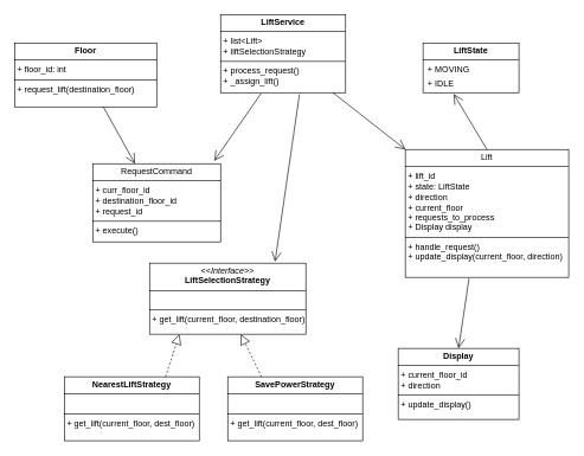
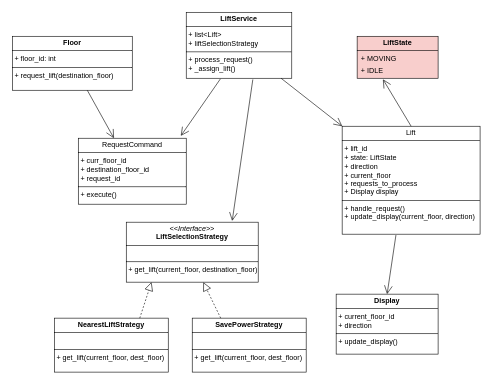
  <mxCell id="0" />
  <mxCell id="1" parent="0" />
  <mxCell id="2" value="&lt;p style=&quot;margin:0px;margin-top:4px;text-align:center;&quot;&gt;&lt;b&gt;Floor&lt;/b&gt;&lt;/p&gt;&lt;hr size=&quot;1&quot; style=&quot;border-style:solid;&quot;&gt;&lt;p style=&quot;margin:0px;margin-left:4px;&quot;&gt;+ floor_id: int&lt;/p&gt;&lt;hr size=&quot;1&quot; style=&quot;border-style:solid;&quot;&gt;&lt;p style=&quot;margin:0px;margin-left:4px;&quot;&gt;+ request_lift(destination_floor)&lt;/p&gt;" style="verticalAlign=top;align=left;overflow=fill;html=1;whiteSpace=wrap;" vertex="1" parent="1"><mxGeometry x="20" y="60" width="200" height="90" as="geometry" /></mxCell>
  <mxCell id="3" value="&lt;p style=&quot;margin:0px;margin-top:4px;text-align:center;&quot;&gt;RequestCommand&lt;/p&gt;&lt;hr size=&quot;1&quot; style=&quot;border-style:solid;&quot;&gt;&lt;p style=&quot;margin:0px;margin-left:4px;&quot;&gt;+ curr_floor_id&lt;/p&gt;&lt;p style=&quot;margin:0px;margin-left:4px;&quot;&gt;+ destination_floor_id&lt;/p&gt;&lt;p style=&quot;margin:0px;margin-left:4px;&quot;&gt;+ request_id&lt;/p&gt;&lt;hr size=&quot;1&quot; style=&quot;border-style:solid;&quot;&gt;&lt;p style=&quot;margin:0px;margin-left:4px;&quot;&gt;+ execute()&lt;/p&gt;" style="verticalAlign=top;align=left;overflow=fill;html=1;whiteSpace=wrap;" vertex="1" parent="1"><mxGeometry x="130" y="230" width="180" height="110" as="geometry" /></mxCell>
  <mxCell id="4" value="&lt;p style=&quot;margin:0px;margin-top:4px;text-align:center;&quot;&gt;Lift&lt;/p&gt;&lt;hr size=&quot;1&quot; style=&quot;border-style:solid;&quot;&gt;&lt;p style=&quot;margin:0px;margin-left:4px;&quot;&gt;+ lift_id&lt;/p&gt;&lt;p style=&quot;margin:0px;margin-left:4px;&quot;&gt;+ state: LiftState&lt;/p&gt;&lt;p style=&quot;margin:0px;margin-left:4px;&quot;&gt;+ direction&lt;/p&gt;&lt;p style=&quot;margin:0px;margin-left:4px;&quot;&gt;+ current_floor&lt;/p&gt;&lt;p style=&quot;margin:0px;margin-left:4px;&quot;&gt;+ requests_to_process&lt;/p&gt;&lt;p style=&quot;margin:0px;margin-left:4px;&quot;&gt;+ Display display&lt;/p&gt;&lt;hr size=&quot;1&quot; style=&quot;border-style:solid;&quot;&gt;&lt;p style=&quot;margin:0px;margin-left:4px;&quot;&gt;+ handle_request()&lt;/p&gt;&lt;p style=&quot;margin:0px;margin-left:4px;&quot;&gt;+ update_display(current_floor, direction)&lt;/p&gt;" style="verticalAlign=top;align=left;overflow=fill;html=1;whiteSpace=wrap;" vertex="1" parent="1"><mxGeometry x="570" y="210" width="230" height="180" as="geometry" /></mxCell>
  <mxCell id="5" value="" style="endArrow=open;endFill=1;endSize=12;html=1;rounded=0;" edge="1" parent="1" source="2" target="3"><mxGeometry width="160" relative="1" as="geometry"><mxPoint x="320" y="270" as="sourcePoint" /><mxPoint x="480" y="270" as="targetPoint" /></mxGeometry></mxCell>
  <mxCell id="6" value="&lt;p style=&quot;margin:0px;margin-top:4px;text-align:center;&quot;&gt;&lt;b&gt;LiftService&lt;/b&gt;&lt;/p&gt;&lt;hr size=&quot;1&quot; style=&quot;border-style:solid;&quot;&gt;&lt;p style=&quot;margin:0px;margin-left:4px;&quot;&gt;+ list&amp;lt;Lift&amp;gt;&lt;/p&gt;&lt;p style=&quot;margin:0px;margin-left:4px;&quot;&gt;+ liftSelectionStrategy&lt;/p&gt;&lt;hr size=&quot;1&quot; style=&quot;border-style:solid;&quot;&gt;&lt;p style=&quot;margin:0px;margin-left:4px;&quot;&gt;+ process_request()&lt;/p&gt;&lt;p style=&quot;margin:0px;margin-left:4px;&quot;&gt;+ _assign_lift()&lt;/p&gt;" style="verticalAlign=top;align=left;overflow=fill;html=1;whiteSpace=wrap;" vertex="1" parent="1"><mxGeometry x="310" y="20" width="176" height="110" as="geometry" /></mxCell>
  <mxCell id="7" value="" style="endArrow=open;endFill=1;endSize=12;html=1;rounded=0;exitX=0.324;exitY=1.009;exitDx=0;exitDy=0;exitPerimeter=0;entryX=0.95;entryY=-0.036;entryDx=0;entryDy=0;entryPerimeter=0;" edge="1" parent="1" source="6" target="3"><mxGeometry width="160" relative="1" as="geometry"><mxPoint x="360" y="110" as="sourcePoint" /><mxPoint x="307" y="220" as="targetPoint" /></mxGeometry></mxCell>
  <mxCell id="8" value="" style="endArrow=open;endFill=1;endSize=12;html=1;rounded=0;" edge="1" parent="1" source="6" target="4"><mxGeometry width="160" relative="1" as="geometry"><mxPoint x="260" y="290" as="sourcePoint" /><mxPoint x="600" y="190" as="targetPoint" /></mxGeometry></mxCell>
  <mxCell id="9" value="&lt;p style=&quot;margin:0px;margin-top:4px;text-align:center;&quot;&gt;&lt;i&gt;&amp;lt;&amp;lt;Interface&amp;gt;&amp;gt;&lt;/i&gt;&lt;br&gt;&lt;b&gt;LiftSelectionStrategy&lt;/b&gt;&lt;/p&gt;&lt;hr size=&quot;1&quot; style=&quot;border-style:solid;&quot;&gt;&lt;p style=&quot;margin:0px;margin-left:4px;&quot;&gt;&lt;br&gt;&lt;/p&gt;&lt;hr size=&quot;1&quot; style=&quot;border-style:solid;&quot;&gt;&lt;p style=&quot;margin:0px;margin-left:4px;&quot;&gt;+ get_lift(current_floor, destination_floor)&lt;/p&gt;" style="verticalAlign=top;align=left;overflow=fill;html=1;whiteSpace=wrap;" vertex="1" parent="1"><mxGeometry x="210" y="370" width="220" height="100" as="geometry" /></mxCell>
  <mxCell id="10" value="&lt;p style=&quot;margin:0px;margin-top:4px;text-align:center;&quot;&gt;&lt;b&gt;NearestLiftStrategy&lt;/b&gt;&lt;/p&gt;&lt;hr size=&quot;1&quot; style=&quot;border-style:solid;&quot;&gt;&lt;p style=&quot;margin:0px;margin-left:4px;&quot;&gt;&lt;br&gt;&lt;/p&gt;&lt;hr size=&quot;1&quot; style=&quot;border-style:solid;&quot;&gt;&lt;p style=&quot;margin:0px;margin-left:4px;&quot;&gt;+ get_lift(current_floor, dest_floor)&lt;/p&gt;" style="verticalAlign=top;align=left;overflow=fill;html=1;whiteSpace=wrap;" vertex="1" parent="1"><mxGeometry x="90" y="530" width="190" height="90" as="geometry" /></mxCell>
  <mxCell id="11" value="" style="endArrow=block;dashed=1;endFill=0;endSize=12;html=1;rounded=0;exitX=0.75;exitY=0;exitDx=0;exitDy=0;entryX=0.282;entryY=1;entryDx=0;entryDy=0;entryPerimeter=0;" edge="1" parent="1" source="10"><mxGeometry width="160" relative="1" as="geometry"><mxPoint x="260" y="380" as="sourcePoint" /><mxPoint x="252.04" y="470" as="targetPoint" /></mxGeometry></mxCell>
  <mxCell id="12" value="&lt;p style=&quot;margin:0px;margin-top:4px;text-align:center;&quot;&gt;&lt;b&gt;SavePowerStrategy&lt;/b&gt;&lt;/p&gt;&lt;hr size=&quot;1&quot; style=&quot;border-style:solid;&quot;&gt;&lt;p style=&quot;margin:0px;margin-left:4px;&quot;&gt;&lt;br&gt;&lt;/p&gt;&lt;hr size=&quot;1&quot; style=&quot;border-style:solid;&quot;&gt;&lt;p style=&quot;margin:0px;margin-left:4px;&quot;&gt;+ get_lift(current_floor, dest_floor)&lt;/p&gt;" style="verticalAlign=top;align=left;overflow=fill;html=1;whiteSpace=wrap;" vertex="1" parent="1"><mxGeometry x="320" y="530" width="190" height="90" as="geometry" /></mxCell>
  <mxCell id="13" value="" style="endArrow=block;dashed=1;endFill=0;endSize=12;html=1;rounded=0;entryX=0.584;entryY=1.002;entryDx=0;entryDy=0;exitX=0.25;exitY=0;exitDx=0;exitDy=0;entryPerimeter=0;" edge="1" parent="1" source="12" target="9"><mxGeometry width="160" relative="1" as="geometry"><mxPoint x="389" y="520" as="sourcePoint" /><mxPoint x="355" y="470" as="targetPoint" /></mxGeometry></mxCell>
  <mxCell id="14" value="" style="endArrow=open;endFill=1;endSize=12;html=1;rounded=0;exitX=0.631;exitY=1.018;exitDx=0;exitDy=0;exitPerimeter=0;entryX=0.803;entryY=-0.021;entryDx=0;entryDy=0;entryPerimeter=0;" edge="1" parent="1" source="6" target="9"><mxGeometry width="160" relative="1" as="geometry"><mxPoint x="410" y="140" as="sourcePoint" /><mxPoint x="550" y="350" as="targetPoint" /></mxGeometry></mxCell>
- <mxCell id="15" value="&lt;p style=&quot;margin:0px;margin-top:4px;text-align:center;&quot;&gt;&lt;b style=&quot;background-color: initial;&quot;&gt;LiftState&lt;/b&gt;&lt;/p&gt;&lt;hr size=&quot;1&quot; style=&quot;border-style:solid;&quot;&gt;&lt;div style=&quot;height:2px;&quot;&gt;&amp;nbsp; + MOVING&lt;/div&gt;&lt;div style=&quot;height:2px;&quot;&gt;&amp;nbsp;&lt;/div&gt;&lt;div style=&quot;height:2px;&quot;&gt;&lt;br&gt;&lt;/div&gt;&lt;div style=&quot;height:2px;&quot;&gt;&lt;br&gt;&lt;/div&gt;&lt;div style=&quot;height:2px;&quot;&gt;&lt;br&gt;&lt;/div&gt;&lt;div style=&quot;height:2px;&quot;&gt;&amp;nbsp; &amp;nbsp;&lt;/div&gt;&lt;div style=&quot;height:2px;&quot;&gt;&amp;nbsp; &amp;nbsp;&lt;/div&gt;&lt;div style=&quot;height:2px;&quot;&gt;&lt;br&gt;&lt;/div&gt;&lt;div style=&quot;height:2px;&quot;&gt;&lt;br&gt;&lt;/div&gt;&lt;div style=&quot;height:2px;&quot;&gt;&lt;br&gt;&lt;/div&gt;&lt;div style=&quot;height:2px;&quot;&gt;&amp;nbsp; + IDLE&amp;nbsp;&lt;/div&gt;" style="verticalAlign=top;align=left;overflow=fill;html=1;whiteSpace=wrap;" vertex="1" parent="1"><mxGeometry x="595" y="60" width="135" height="70" as="geometry" /></mxCell>
+ <mxCell id="15" value="&lt;p style=&quot;margin:0px;margin-top:4px;text-align:center;&quot;&gt;&lt;b style=&quot;background-color: initial;&quot;&gt;LiftState&lt;/b&gt;&lt;/p&gt;&lt;hr size=&quot;1&quot; style=&quot;border-style:solid;&quot;&gt;&lt;div style=&quot;height:2px;&quot;&gt;&amp;nbsp; + MOVING&lt;/div&gt;&lt;div style=&quot;height:2px;&quot;&gt;&amp;nbsp;&lt;/div&gt;&lt;div style=&quot;height:2px;&quot;&gt;&lt;br&gt;&lt;/div&gt;&lt;div style=&quot;height:2px;&quot;&gt;&lt;br&gt;&lt;/div&gt;&lt;div style=&quot;height:2px;&quot;&gt;&lt;br&gt;&lt;/div&gt;&lt;div style=&quot;height:2px;&quot;&gt;&amp;nbsp; &amp;nbsp;&lt;/div&gt;&lt;div style=&quot;height:2px;&quot;&gt;&amp;nbsp; &amp;nbsp;&lt;/div&gt;&lt;div style=&quot;height:2px;&quot;&gt;&lt;br&gt;&lt;/div&gt;&lt;div style=&quot;height:2px;&quot;&gt;&lt;br&gt;&lt;/div&gt;&lt;div style=&quot;height:2px;&quot;&gt;&lt;br&gt;&lt;/div&gt;&lt;div style=&quot;height:2px;&quot;&gt;&amp;nbsp; + IDLE&amp;nbsp;&lt;/div&gt;" style="verticalAlign=top;align=left;overflow=fill;html=1;whiteSpace=wrap;fillColor=#f8cecc;" vertex="1" parent="1"><mxGeometry x="595" y="60" width="135" height="70" as="geometry" /></mxCell>
  <mxCell id="16" value="" style="endArrow=open;endFill=1;endSize=12;html=1;rounded=0;exitX=0.5;exitY=0;exitDx=0;exitDy=0;entryX=0.319;entryY=1.025;entryDx=0;entryDy=0;entryPerimeter=0;" edge="1" parent="1" source="4" target="15"><mxGeometry width="160" relative="1" as="geometry"><mxPoint x="380" y="340" as="sourcePoint" /><mxPoint x="640" y="180" as="targetPoint" /></mxGeometry></mxCell>
  <mxCell id="17" value="&lt;p style=&quot;margin:0px;margin-top:4px;text-align:center;&quot;&gt;&lt;b&gt;Display&lt;/b&gt;&lt;/p&gt;&lt;hr size=&quot;1&quot; style=&quot;border-style:solid;&quot;&gt;&lt;p style=&quot;margin:0px;margin-left:4px;&quot;&gt;+ current_floor_id&lt;/p&gt;&lt;p style=&quot;margin:0px;margin-left:4px;&quot;&gt;+ direction&lt;/p&gt;&lt;hr size=&quot;1&quot; style=&quot;border-style:solid;&quot;&gt;&lt;p style=&quot;margin:0px;margin-left:4px;&quot;&gt;+ update_display()&lt;/p&gt;" style="verticalAlign=top;align=left;overflow=fill;html=1;whiteSpace=wrap;" vertex="1" parent="1"><mxGeometry x="560" y="490" width="170" height="100" as="geometry" /></mxCell>
  <mxCell id="18" value="" style="endArrow=open;endFill=1;endSize=12;html=1;rounded=0;exitX=0.39;exitY=1.008;exitDx=0;exitDy=0;exitPerimeter=0;entryX=0.5;entryY=0;entryDx=0;entryDy=0;" edge="1" parent="1" source="4" target="17"><mxGeometry width="160" relative="1" as="geometry"><mxPoint x="410" y="360" as="sourcePoint" /><mxPoint x="570" y="360" as="targetPoint" /></mxGeometry></mxCell>
